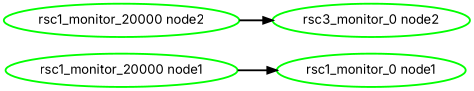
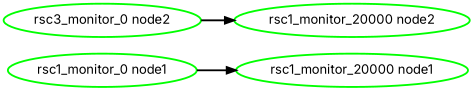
  digraph {
    fontname=Inter
    rankdir=LR
    node [color=green fontcolor=black fontname=Inter style=bold]
    edge [fontname=Inter style=bold]
    "rsc1_monitor_0 node1"
    "rsc1_monitor_20000 node1"
    n3 [label="rsc3_monitor_0 node2"]
    "rsc1_monitor_20000 node2"
-   "rsc1_monitor_20000 node1" -> "rsc1_monitor_0 node1"
-   "rsc1_monitor_20000 node2" -> n3
+   "rsc1_monitor_0 node1" -> "rsc1_monitor_20000 node1"
+   n3 -> "rsc1_monitor_20000 node2"
  }
